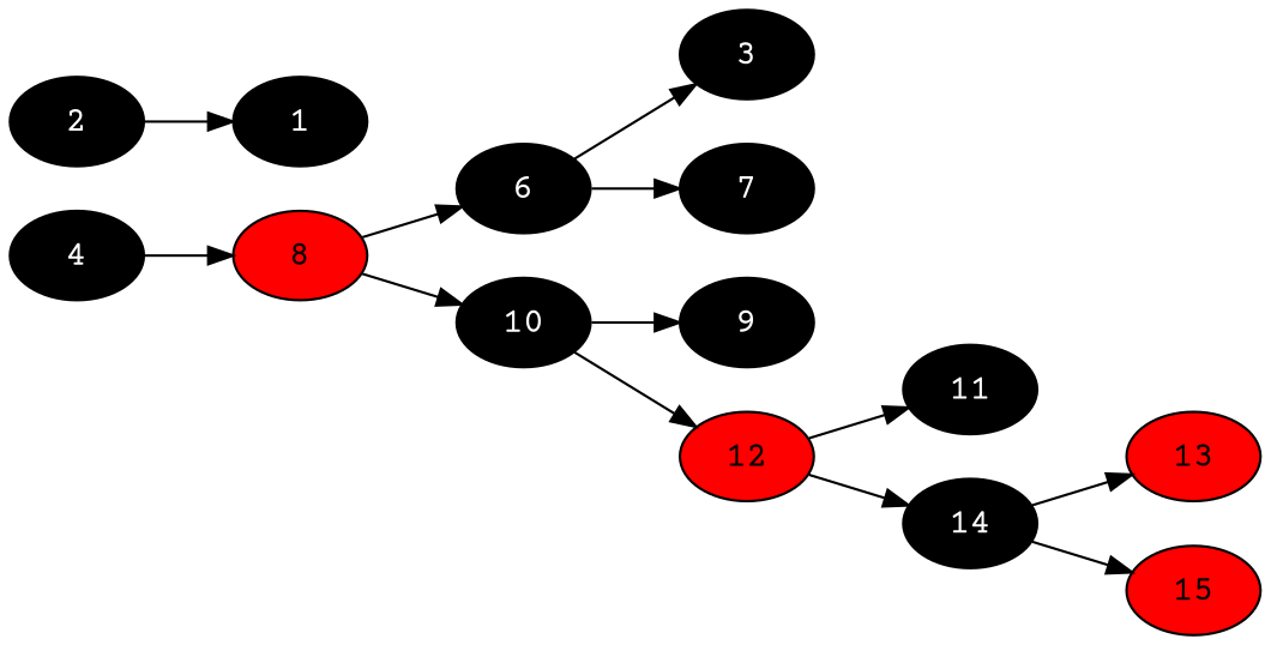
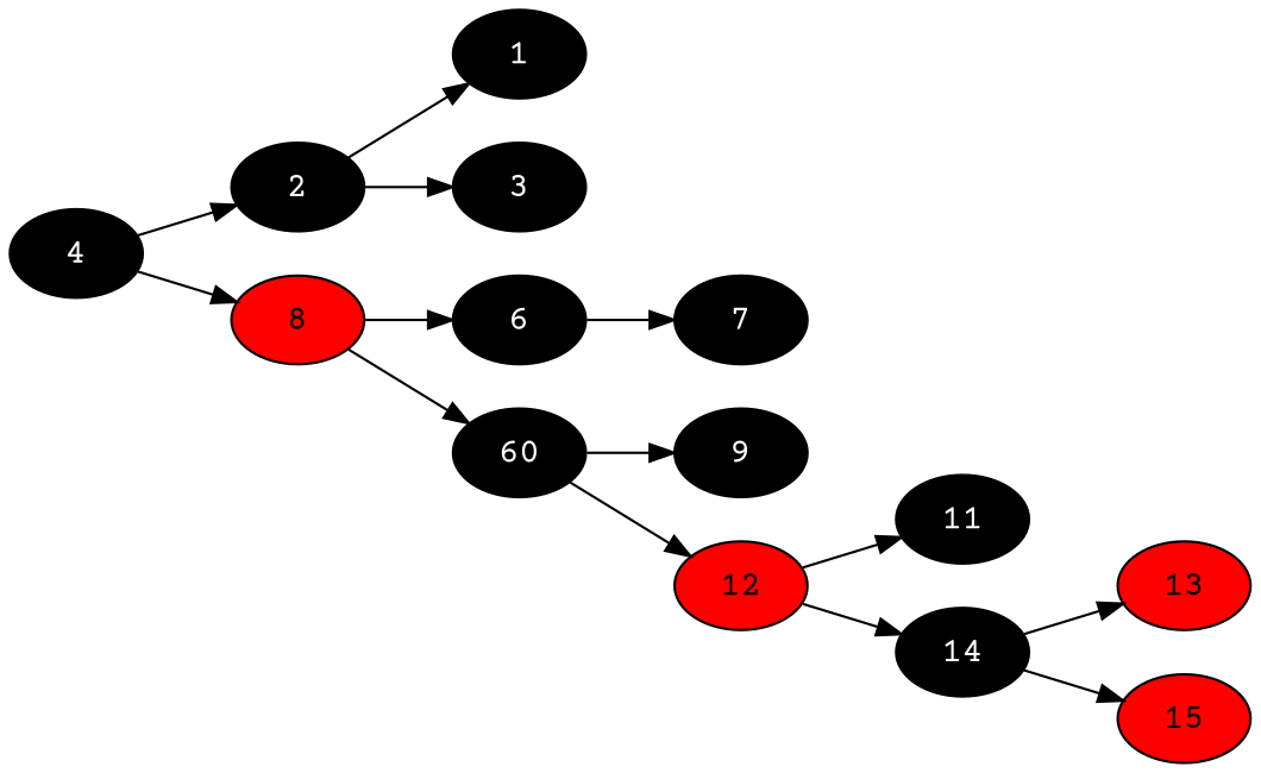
  digraph {
    fontname="Courier Prime"
    rankdir=LR
    node [fillcolor=black fontcolor=white fontname="Courier Prime" style=filled]
    edge [fontname="Courier Prime"]
    4
    2
    8 [fillcolor=red fontcolor=""]
    1
    3
    6
-   10
+   10 [label=60]
    7
    9
    12 [fillcolor=red fontcolor=""]
    11
    14
    13 [fillcolor=red fontcolor=""]
    15 [fillcolor=red fontcolor=""]
+   4 -> 2
    4 -> 8
    2 -> 1
-   6 -> 3
+   2 -> 3
    8 -> 6
    8 -> 10
    6 -> 7
    10 -> 9
    10 -> 12
    12 -> 11
    12 -> 14
    14 -> 13
    14 -> 15
  }
